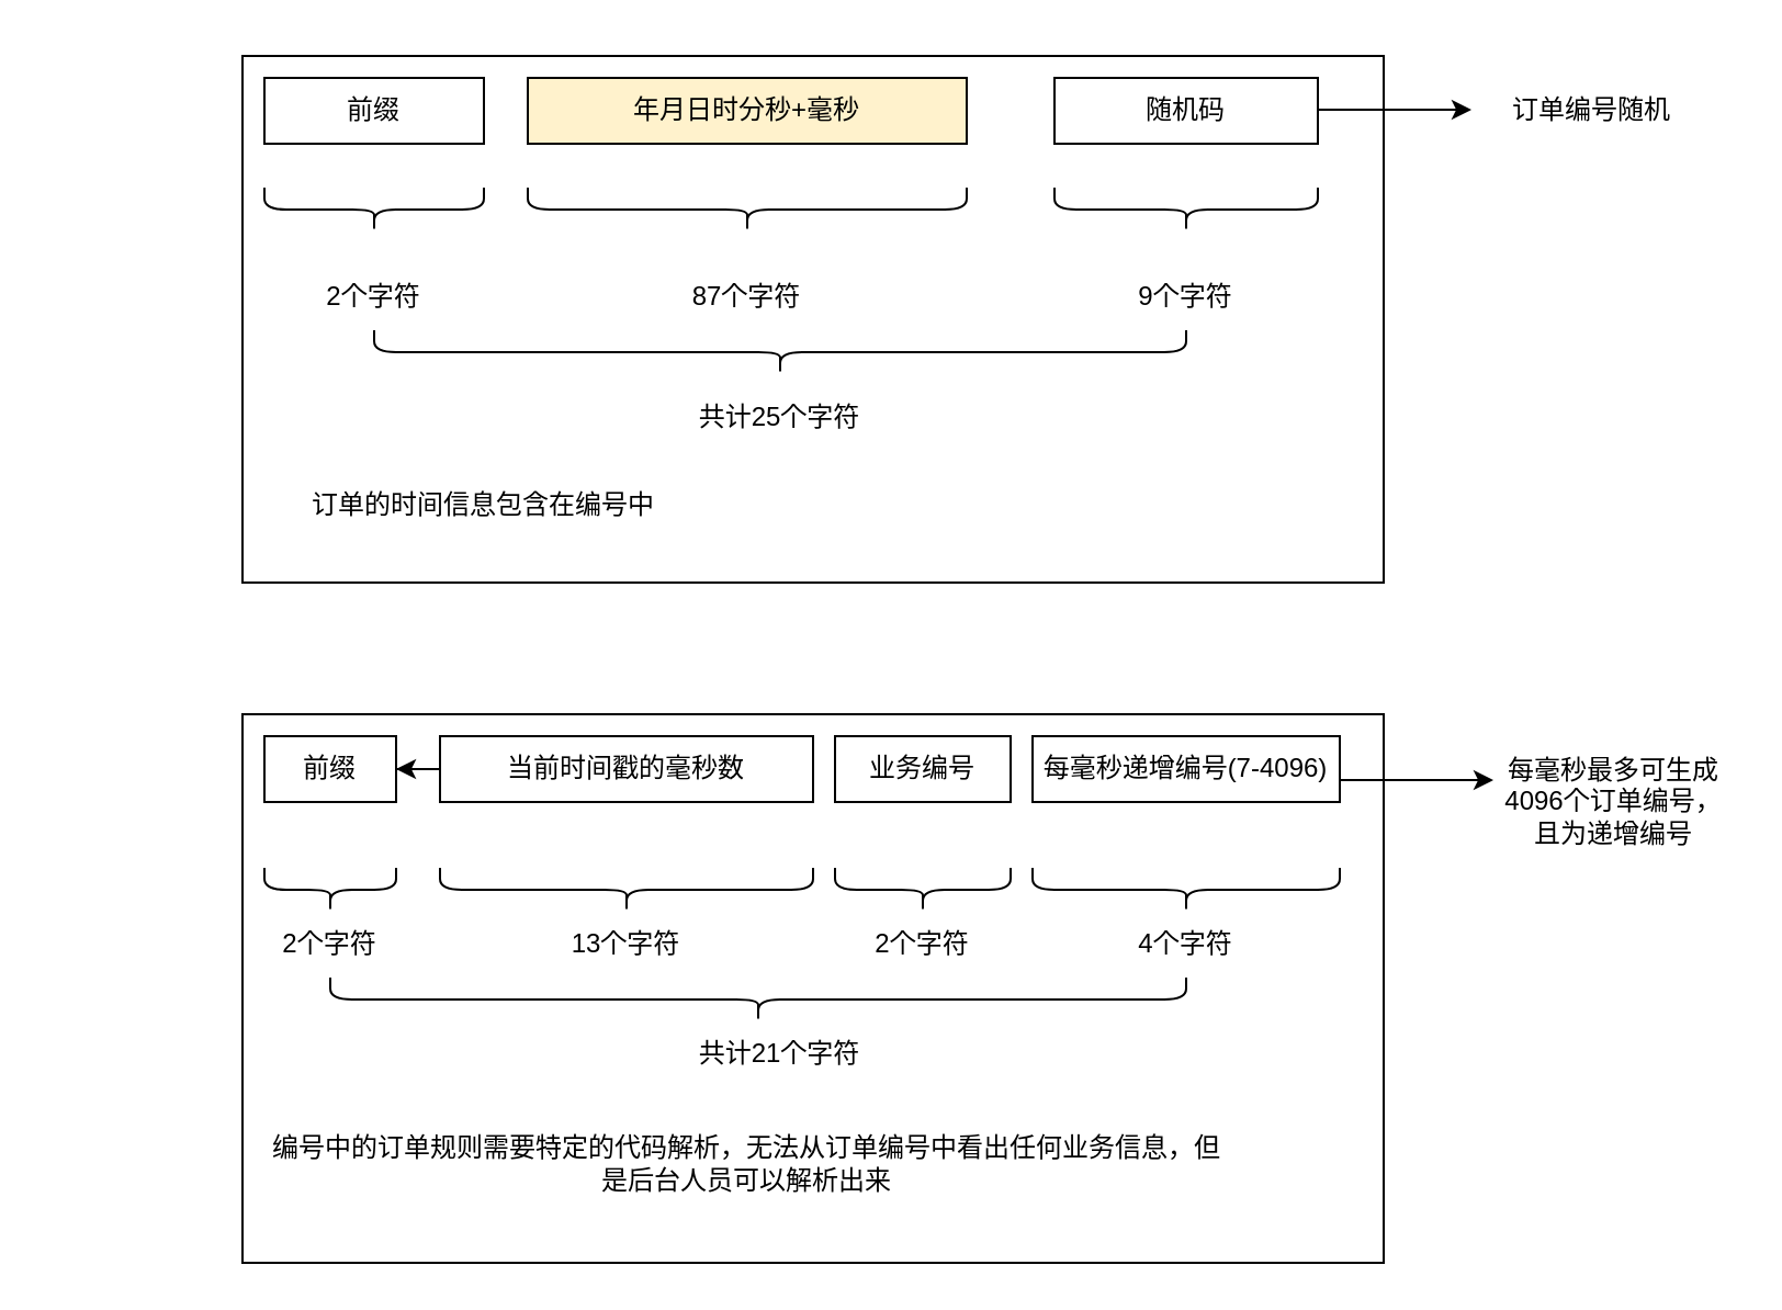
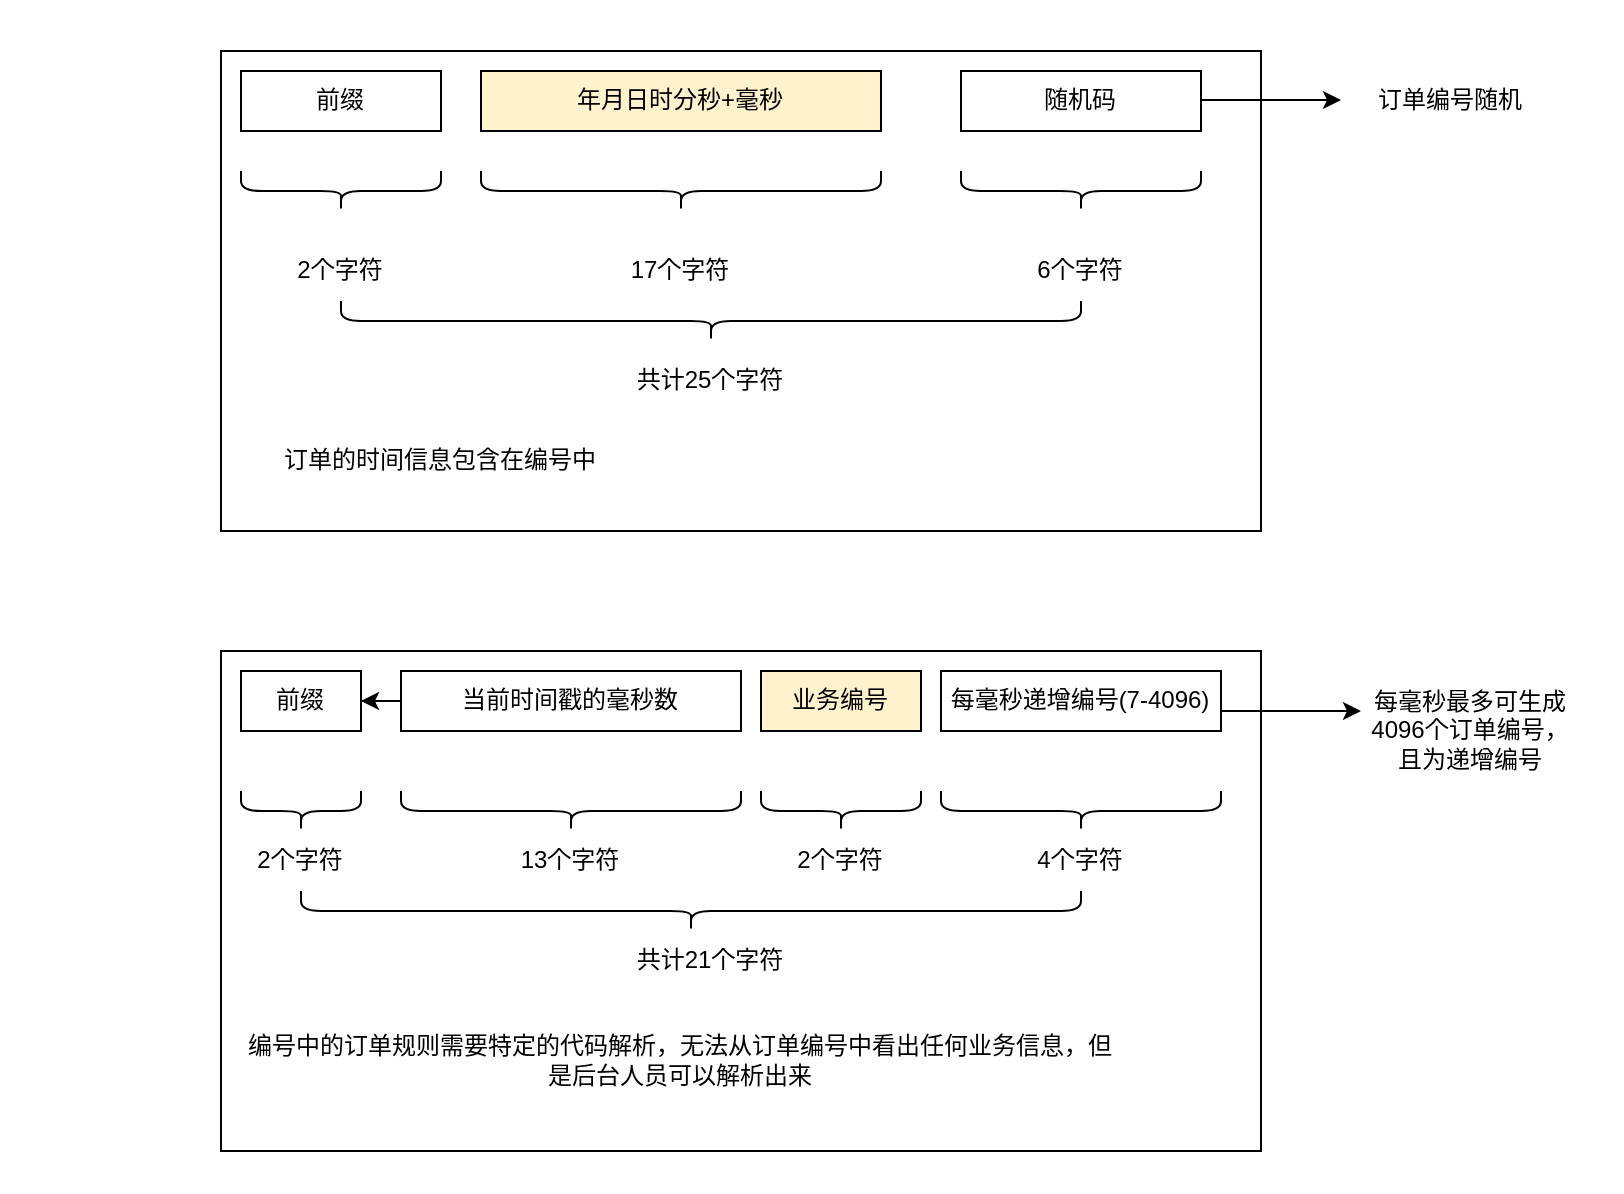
  <mxCell id="0" />
  <mxCell id="1" parent="0" />
  <mxCell id="2" value="" style="rounded=0;whiteSpace=wrap;html=1;" parent="1" vertex="1"><mxGeometry x="110" y="25" width="520" height="240" as="geometry" /></mxCell>
  <mxCell id="3" value="年月日时分秒+毫秒" style="rounded=0;whiteSpace=wrap;html=1;fillColor=#fff2cc;" parent="1" vertex="1"><mxGeometry x="240" y="35" width="200" height="30" as="geometry" /></mxCell>
  <mxCell id="4" value="前缀" style="rounded=0;whiteSpace=wrap;html=1;" parent="1" vertex="1"><mxGeometry x="120" y="35" width="100" height="30" as="geometry" /></mxCell>
  <mxCell id="5" value="随机码" style="rounded=0;whiteSpace=wrap;html=1;" parent="1" vertex="1"><mxGeometry x="480" y="35" width="120" height="30" as="geometry" /></mxCell>
  <mxCell id="6" value="" style="shape=curlyBracket;whiteSpace=wrap;html=1;rounded=1;flipH=1;labelPosition=right;verticalLabelPosition=middle;align=left;verticalAlign=middle;direction=north;" parent="1" vertex="1"><mxGeometry x="120" y="85" width="100" height="20" as="geometry" /></mxCell>
  <mxCell id="7" value="" style="shape=curlyBracket;whiteSpace=wrap;html=1;rounded=1;flipH=1;labelPosition=right;verticalLabelPosition=middle;align=left;verticalAlign=middle;direction=north;" parent="1" vertex="1"><mxGeometry x="240" y="85" width="200" height="20" as="geometry" /></mxCell>
  <mxCell id="8" value="" style="shape=curlyBracket;whiteSpace=wrap;html=1;rounded=1;flipH=1;labelPosition=right;verticalLabelPosition=middle;align=left;verticalAlign=middle;direction=north;" parent="1" vertex="1"><mxGeometry x="480" y="85" width="120" height="20" as="geometry" /></mxCell>
  <mxCell id="9" value="2个字符" style="text;html=1;strokeColor=none;fillColor=none;align=center;verticalAlign=middle;whiteSpace=wrap;rounded=0;" parent="1" vertex="1"><mxGeometry x="140" y="120" width="60" height="30" as="geometry" /></mxCell>
- <mxCell id="10" value="87个字符" style="text;html=1;strokeColor=none;fillColor=none;align=center;verticalAlign=middle;whiteSpace=wrap;rounded=0;" parent="1" vertex="1"><mxGeometry x="310" y="120" width="60" height="30" as="geometry" /></mxCell>
- <mxCell id="11" value="9个字符" style="text;html=1;strokeColor=none;fillColor=none;align=center;verticalAlign=middle;whiteSpace=wrap;rounded=0;" parent="1" vertex="1"><mxGeometry x="510" y="120" width="60" height="30" as="geometry" /></mxCell>
+ <mxCell id="10" value="17个字符" style="text;html=1;strokeColor=none;fillColor=none;align=center;verticalAlign=middle;whiteSpace=wrap;rounded=0;" parent="1" vertex="1"><mxGeometry x="310" y="120" width="60" height="30" as="geometry" /></mxCell>
+ <mxCell id="11" value="6个字符" style="text;html=1;strokeColor=none;fillColor=none;align=center;verticalAlign=middle;whiteSpace=wrap;rounded=0;" parent="1" vertex="1"><mxGeometry x="510" y="120" width="60" height="30" as="geometry" /></mxCell>
  <mxCell id="12" value="共计25个字符" style="text;html=1;strokeColor=none;fillColor=none;align=center;verticalAlign=middle;whiteSpace=wrap;rounded=0;" parent="1" vertex="1"><mxGeometry x="260" y="175" width="190" height="30" as="geometry" /></mxCell>
  <mxCell id="13" value="" style="shape=curlyBracket;whiteSpace=wrap;html=1;rounded=1;flipH=1;labelPosition=right;verticalLabelPosition=middle;align=left;verticalAlign=middle;direction=north;" parent="1" vertex="1"><mxGeometry x="170" y="150" width="370" height="20" as="geometry" /></mxCell>
  <mxCell id="14" value="订单的时间信息包含在编号中" style="text;html=1;strokeColor=none;fillColor=none;align=center;verticalAlign=middle;whiteSpace=wrap;rounded=0;" parent="1" vertex="1"><mxGeometry x="20" y="215" width="400" height="30" as="geometry" /></mxCell>
  <mxCell id="15" value="" style="rounded=0;whiteSpace=wrap;html=1;" parent="1" vertex="1"><mxGeometry x="110" y="325" width="520" height="250" as="geometry" /></mxCell>
  <mxCell id="16" value="前缀" style="rounded=0;whiteSpace=wrap;html=1;" parent="1" vertex="1"><mxGeometry x="120" y="335" width="60" height="30" as="geometry" /></mxCell>
  <mxCell id="17" value="" style="edgeStyle=orthogonalEdgeStyle;rounded=0;orthogonalLoop=1;jettySize=auto;html=1;" parent="1" source="18" target="16" edge="1"><mxGeometry relative="1" as="geometry" /></mxCell>
  <mxCell id="18" value="当前时间戳的毫秒数" style="rounded=0;whiteSpace=wrap;html=1;" parent="1" vertex="1"><mxGeometry x="200" y="335" width="170" height="30" as="geometry" /></mxCell>
  <mxCell id="19" value="每毫秒递增编号(7-4096)" style="rounded=0;whiteSpace=wrap;html=1;" parent="1" vertex="1"><mxGeometry x="470" y="335" width="140" height="30" as="geometry" /></mxCell>
- <mxCell id="20" value="业务编号" style="rounded=0;whiteSpace=wrap;html=1;" parent="1" vertex="1"><mxGeometry x="380" y="335" width="80" height="30" as="geometry" /></mxCell>
+ <mxCell id="20" value="业务编号" style="rounded=0;whiteSpace=wrap;html=1;fillColor=#fff2cc;" parent="1" vertex="1"><mxGeometry x="380" y="335" width="80" height="30" as="geometry" /></mxCell>
  <mxCell id="21" value="" style="shape=curlyBracket;whiteSpace=wrap;html=1;rounded=1;flipH=1;labelPosition=right;verticalLabelPosition=middle;align=left;verticalAlign=middle;direction=north;" parent="1" vertex="1"><mxGeometry x="120" y="395" width="60" height="20" as="geometry" /></mxCell>
  <mxCell id="22" value="2个字符" style="text;html=1;strokeColor=none;fillColor=none;align=center;verticalAlign=middle;whiteSpace=wrap;rounded=0;" parent="1" vertex="1"><mxGeometry x="120" y="415" width="60" height="30" as="geometry" /></mxCell>
  <mxCell id="23" value="" style="shape=curlyBracket;whiteSpace=wrap;html=1;rounded=1;flipH=1;labelPosition=right;verticalLabelPosition=middle;align=left;verticalAlign=middle;direction=north;" parent="1" vertex="1"><mxGeometry x="200" y="395" width="170" height="20" as="geometry" /></mxCell>
  <mxCell id="24" value="13个字符" style="text;html=1;strokeColor=none;fillColor=none;align=center;verticalAlign=middle;whiteSpace=wrap;rounded=0;" parent="1" vertex="1"><mxGeometry x="255" y="415" width="60" height="30" as="geometry" /></mxCell>
  <mxCell id="25" value="" style="shape=curlyBracket;whiteSpace=wrap;html=1;rounded=1;flipH=1;labelPosition=right;verticalLabelPosition=middle;align=left;verticalAlign=middle;direction=north;" parent="1" vertex="1"><mxGeometry x="380" y="395" width="80" height="20" as="geometry" /></mxCell>
  <mxCell id="26" value="2个字符" style="text;html=1;strokeColor=none;fillColor=none;align=center;verticalAlign=middle;whiteSpace=wrap;rounded=0;" parent="1" vertex="1"><mxGeometry x="390" y="415" width="60" height="30" as="geometry" /></mxCell>
  <mxCell id="27" value="" style="shape=curlyBracket;whiteSpace=wrap;html=1;rounded=1;flipH=1;labelPosition=right;verticalLabelPosition=middle;align=left;verticalAlign=middle;direction=north;" parent="1" vertex="1"><mxGeometry x="470" y="395" width="140" height="20" as="geometry" /></mxCell>
  <mxCell id="28" value="4个字符" style="text;html=1;strokeColor=none;fillColor=none;align=center;verticalAlign=middle;whiteSpace=wrap;rounded=0;" parent="1" vertex="1"><mxGeometry x="510" y="415" width="60" height="30" as="geometry" /></mxCell>
  <mxCell id="29" value="" style="shape=curlyBracket;whiteSpace=wrap;html=1;rounded=1;flipH=1;labelPosition=right;verticalLabelPosition=middle;align=left;verticalAlign=middle;direction=north;" parent="1" vertex="1"><mxGeometry x="150" y="445" width="390" height="20" as="geometry" /></mxCell>
  <mxCell id="30" value="共计21个字符" style="text;html=1;strokeColor=none;fillColor=none;align=center;verticalAlign=middle;whiteSpace=wrap;rounded=0;" parent="1" vertex="1"><mxGeometry x="260" y="465" width="190" height="30" as="geometry" /></mxCell>
  <mxCell id="31" value="编号中的订单规则需要特定的代码解析，无法从订单编号中看出任何业务信息，但是后台人员可以解析出来" style="text;html=1;strokeColor=none;fillColor=none;align=center;verticalAlign=middle;whiteSpace=wrap;rounded=0;" vertex="1" parent="1"><mxGeometry x="120" y="515" width="440" height="30" as="geometry" /></mxCell>
  <mxCell id="32" value="" style="endArrow=classic;html=1;rounded=0;" edge="1" parent="1"><mxGeometry width="50" height="50" relative="1" as="geometry"><mxPoint x="610" y="355" as="sourcePoint" /><mxPoint x="680" y="355" as="targetPoint" /></mxGeometry></mxCell>
  <mxCell id="33" value="每毫秒最多可生成4096个订单编号，且为递增编号" style="text;html=1;strokeColor=none;fillColor=none;align=center;verticalAlign=middle;whiteSpace=wrap;rounded=0;" vertex="1" parent="1"><mxGeometry x="680" y="335" width="110" height="60" as="geometry" /></mxCell>
  <mxCell id="34" value="" style="endArrow=classic;html=1;rounded=0;" edge="1" parent="1"><mxGeometry width="50" height="50" relative="1" as="geometry"><mxPoint x="600" y="49.5" as="sourcePoint" /><mxPoint x="670" y="49.5" as="targetPoint" /></mxGeometry></mxCell>
  <mxCell id="35" value="订单编号随机" style="text;html=1;strokeColor=none;fillColor=none;align=center;verticalAlign=middle;whiteSpace=wrap;rounded=0;" vertex="1" parent="1"><mxGeometry x="670" y="20" width="110" height="60" as="geometry" /></mxCell>
